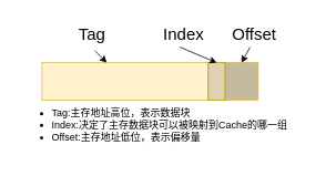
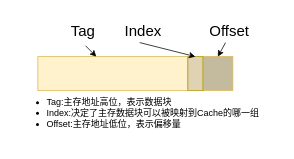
  <mxCell id="0" />
  <mxCell id="1" parent="0" />
  <mxCell id="2" value="" style="rounded=0;whiteSpace=wrap;html=1;fillColor=#fff2cc;strokeColor=#d6b656;" parent="1" vertex="1"><mxGeometry x="50" y="75" width="200" height="45" as="geometry" /></mxCell>
  <mxCell id="3" value="" style="rounded=0;whiteSpace=wrap;html=1;fillColor=#C4BB9E;strokeColor=#d6b656;" parent="1" vertex="1"><mxGeometry x="270" y="75" width="40" height="45" as="geometry" /></mxCell>
  <mxCell id="4" value="&lt;font style=&quot;font-size: 20px;&quot;&gt;Tag&lt;/font&gt;" style="text;html=1;align=center;verticalAlign=middle;resizable=0;points=[];autosize=1;strokeColor=none;fillColor=none;" parent="1" vertex="1"><mxGeometry x="80" y="20" width="60" height="40" as="geometry" /></mxCell>
  <mxCell id="5" value="&lt;font style=&quot;font-size: 20px;&quot;&gt;Offset&lt;/font&gt;" style="text;html=1;align=center;verticalAlign=middle;resizable=0;points=[];autosize=1;strokeColor=none;fillColor=none;" parent="1" vertex="1"><mxGeometry x="265" y="20" width="80" height="40" as="geometry" /></mxCell>
  <mxCell id="6" value="" style="endArrow=classic;html=1;rounded=0;exitX=0.56;exitY=1.013;exitDx=0;exitDy=0;exitPerimeter=0;" parent="1" source="4" target="2" edge="1"><mxGeometry width="50" height="50" relative="1" as="geometry"><mxPoint x="240" y="215" as="sourcePoint" /><mxPoint x="290" y="165" as="targetPoint" /></mxGeometry></mxCell>
  <mxCell id="7" value="" style="endArrow=classic;html=1;rounded=0;exitX=0.44;exitY=0.907;exitDx=0;exitDy=0;exitPerimeter=0;entryX=0.5;entryY=0;entryDx=0;entryDy=0;" parent="1" source="5" target="3" edge="1"><mxGeometry width="50" height="50" relative="1" as="geometry"><mxPoint x="132" y="25" as="sourcePoint" /><mxPoint x="151" y="85" as="targetPoint" /></mxGeometry></mxCell>
  <mxCell id="8" value="&lt;ul&gt;&lt;li&gt;Tag:主存地址高位，表示数据块&lt;/li&gt;&lt;li&gt;Index:决定了主存数据块可以被映射到Cache的哪一组&lt;/li&gt;&lt;li&gt;Offset:主存地址低位，表示偏移量&lt;/li&gt;&lt;/ul&gt;" style="text;html=1;align=left;verticalAlign=middle;resizable=0;points=[];autosize=1;strokeColor=none;fillColor=none;" parent="1" vertex="1"><mxGeometry x="20" y="110" width="350" height="80" as="geometry" /></mxCell>
  <mxCell id="9" value="" style="rounded=0;whiteSpace=wrap;html=1;fillColor=#DFD3B4;strokeColor=#B09500;fontColor=#000000;" vertex="1" parent="1"><mxGeometry x="250" y="75" width="20" height="45" as="geometry" /></mxCell>
- <mxCell id="10" value="&lt;font style=&quot;font-size: 20px;&quot;&gt;Index&lt;/font&gt;" style="text;html=1;align=center;verticalAlign=middle;resizable=0;points=[];autosize=1;strokeColor=none;fillColor=none;" vertex="1" parent="1"><mxGeometry x="185" y="20" width="70" height="40" as="geometry" /></mxCell>
+ <mxCell id="10" value="&lt;font style=&quot;font-size: 20px;&quot;&gt;Index&lt;/font&gt;" style="text;html=1;align=center;verticalAlign=middle;resizable=0;points=[];autosize=1;strokeColor=none;fillColor=none;" vertex="1" parent="1"><mxGeometry x="155" y="20" width="70" height="40" as="geometry" /></mxCell>
  <mxCell id="11" value="" style="endArrow=classic;html=1;rounded=0;exitX=0.44;exitY=0.907;exitDx=0;exitDy=0;exitPerimeter=0;entryX=0.5;entryY=0;entryDx=0;entryDy=0;" edge="1" source="10" parent="1" target="9"><mxGeometry width="50" height="50" relative="1" as="geometry"><mxPoint x="72" y="-30" as="sourcePoint" /><mxPoint x="230" y="20" as="targetPoint" /></mxGeometry></mxCell>
